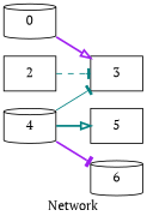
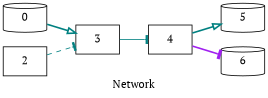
  digraph {
    dir=both
    fontname="PT Serif"
    label=Network
    rankdir=LR
    node [fontname="PT Serif" shape=cylinder]
    edge [arrowhead=tee color=teal fontname="PT Serif" style=bold]
    n1 [label=0]
    3 [shape=box]
-   4
-   5 [shape=box]
+   4 [shape=box]
+   5
    6
    2 [shape=box]
-   n1 -> 3 [arrowhead=onormal color=purple]
-   4 -> 3 [style=solid]
+   n1 -> 3 [arrowhead=onormal]
+   3 -> 4 [style=solid]
    4 -> 5 [arrowhead=onormal]
    4 -> 6 [color=purple]
    2 -> 3 [style=dashed]
  }
